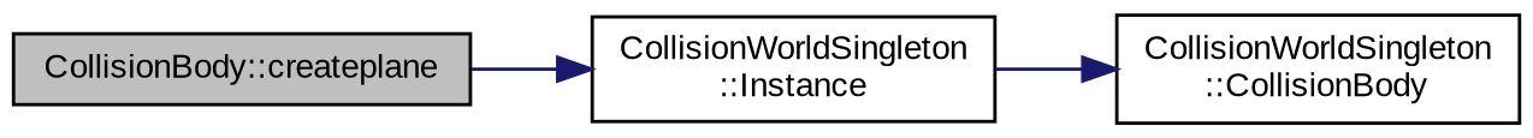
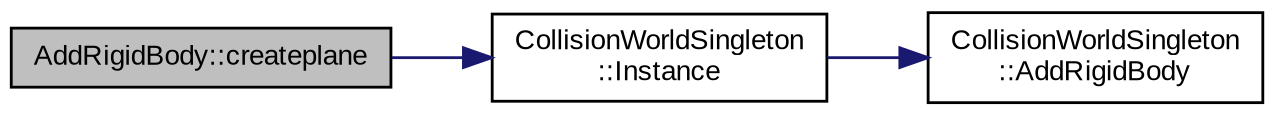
  digraph {
    fontname="Liberation Sans"
    rankdir=LR
    node [color=black fillcolor=white fontname="Liberation Sans" fontsize=10 shape=record style=filled]
    edge [color=midnightblue fontname="Liberation Sans" fontsize=10 labelfontname=Helvetica labelfontsize=10 style=solid]
-   n1 [fillcolor=grey75 fontcolor=black height=0.2 label="CollisionBody::createplane" width=0.4]
+   n1 [fillcolor=grey75 fontcolor=black height=0.2 label="AddRigidBody::createplane" width=0.4]
    n2 [height=0.2 label="CollisionWorldSingleton\l::Instance" width=0.4]
-   n3 [height=0.2 label="CollisionWorldSingleton\l::CollisionBody" width=0.4]
+   n3 [height=0.2 label="CollisionWorldSingleton\l::AddRigidBody" width=0.4]
    n1 -> n2
    n2 -> n3
  }
